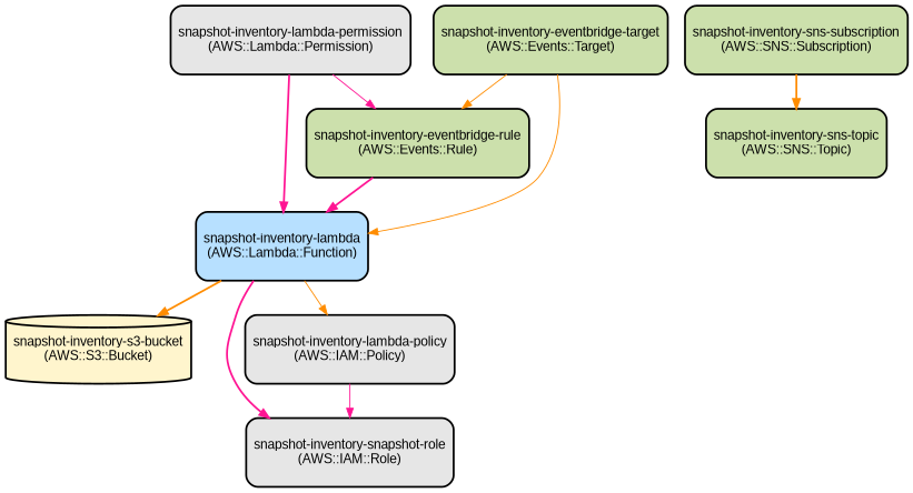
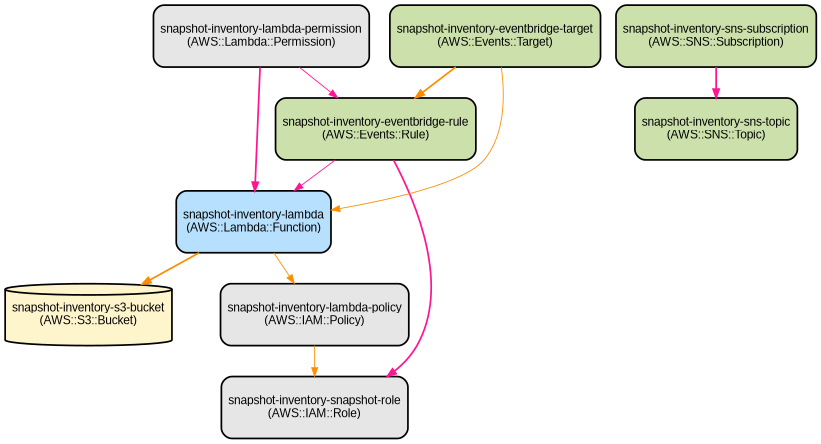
  digraph {
    node [color=black fillcolor="#CCE0AC" fontname=Arial shape=rectangle style="filled,bold,rounded"]
    edge [color=darkorange style=bold]
    n1 [fillcolor="#B7E0FF" height=1 label="snapshot-inventory-lambda\n(AWS::Lambda::Function)"]
    n2 [fillcolor="#FFF5CD" height=1 label="snapshot-inventory-s3-bucket\n(AWS::S3::Bucket)" shape=cylinder]
    n3 [fillcolor="#E6E6E6" height=1 label="snapshot-inventory-snapshot-role\n(AWS::IAM::Role)"]
    n4 [fillcolor="#E6E6E6" height=1 label="snapshot-inventory-lambda-policy\n(AWS::IAM::Policy)"]
    n5 [height=1 label="snapshot-inventory-sns-topic\n(AWS::SNS::Topic)"]
    n6 [height=1 label="snapshot-inventory-eventbridge-rule\n(AWS::Events::Rule)"]
    n7 [height=1 label="snapshot-inventory-eventbridge-target\n(AWS::Events::Target)"]
    n8 [fillcolor="#E6E6E6" height=1 label="snapshot-inventory-lambda-permission\n(AWS::Lambda::Permission)"]
    n9 [height=1 label="snapshot-inventory-sns-subscription\n(AWS::SNS::Subscription)"]
    n1 -> n2
-   n1 -> n3 [color=deeppink]
+   n6 -> n3 [color=deeppink]
    n1 -> n4 [style=solid]
-   n4 -> n3 [color=deeppink style=solid]
-   n6 -> n1 [color=deeppink]
+   n4 -> n3 [style=solid]
+   n6 -> n1 [color=deeppink style=solid]
    n7 -> n1 [style=solid]
-   n7 -> n6 [style=solid]
+   n7 -> n6
    n8 -> n1 [color=deeppink]
    n8 -> n6 [color=deeppink style=solid]
-   n9 -> n5
+   n9 -> n5 [color=deeppink]
  }
